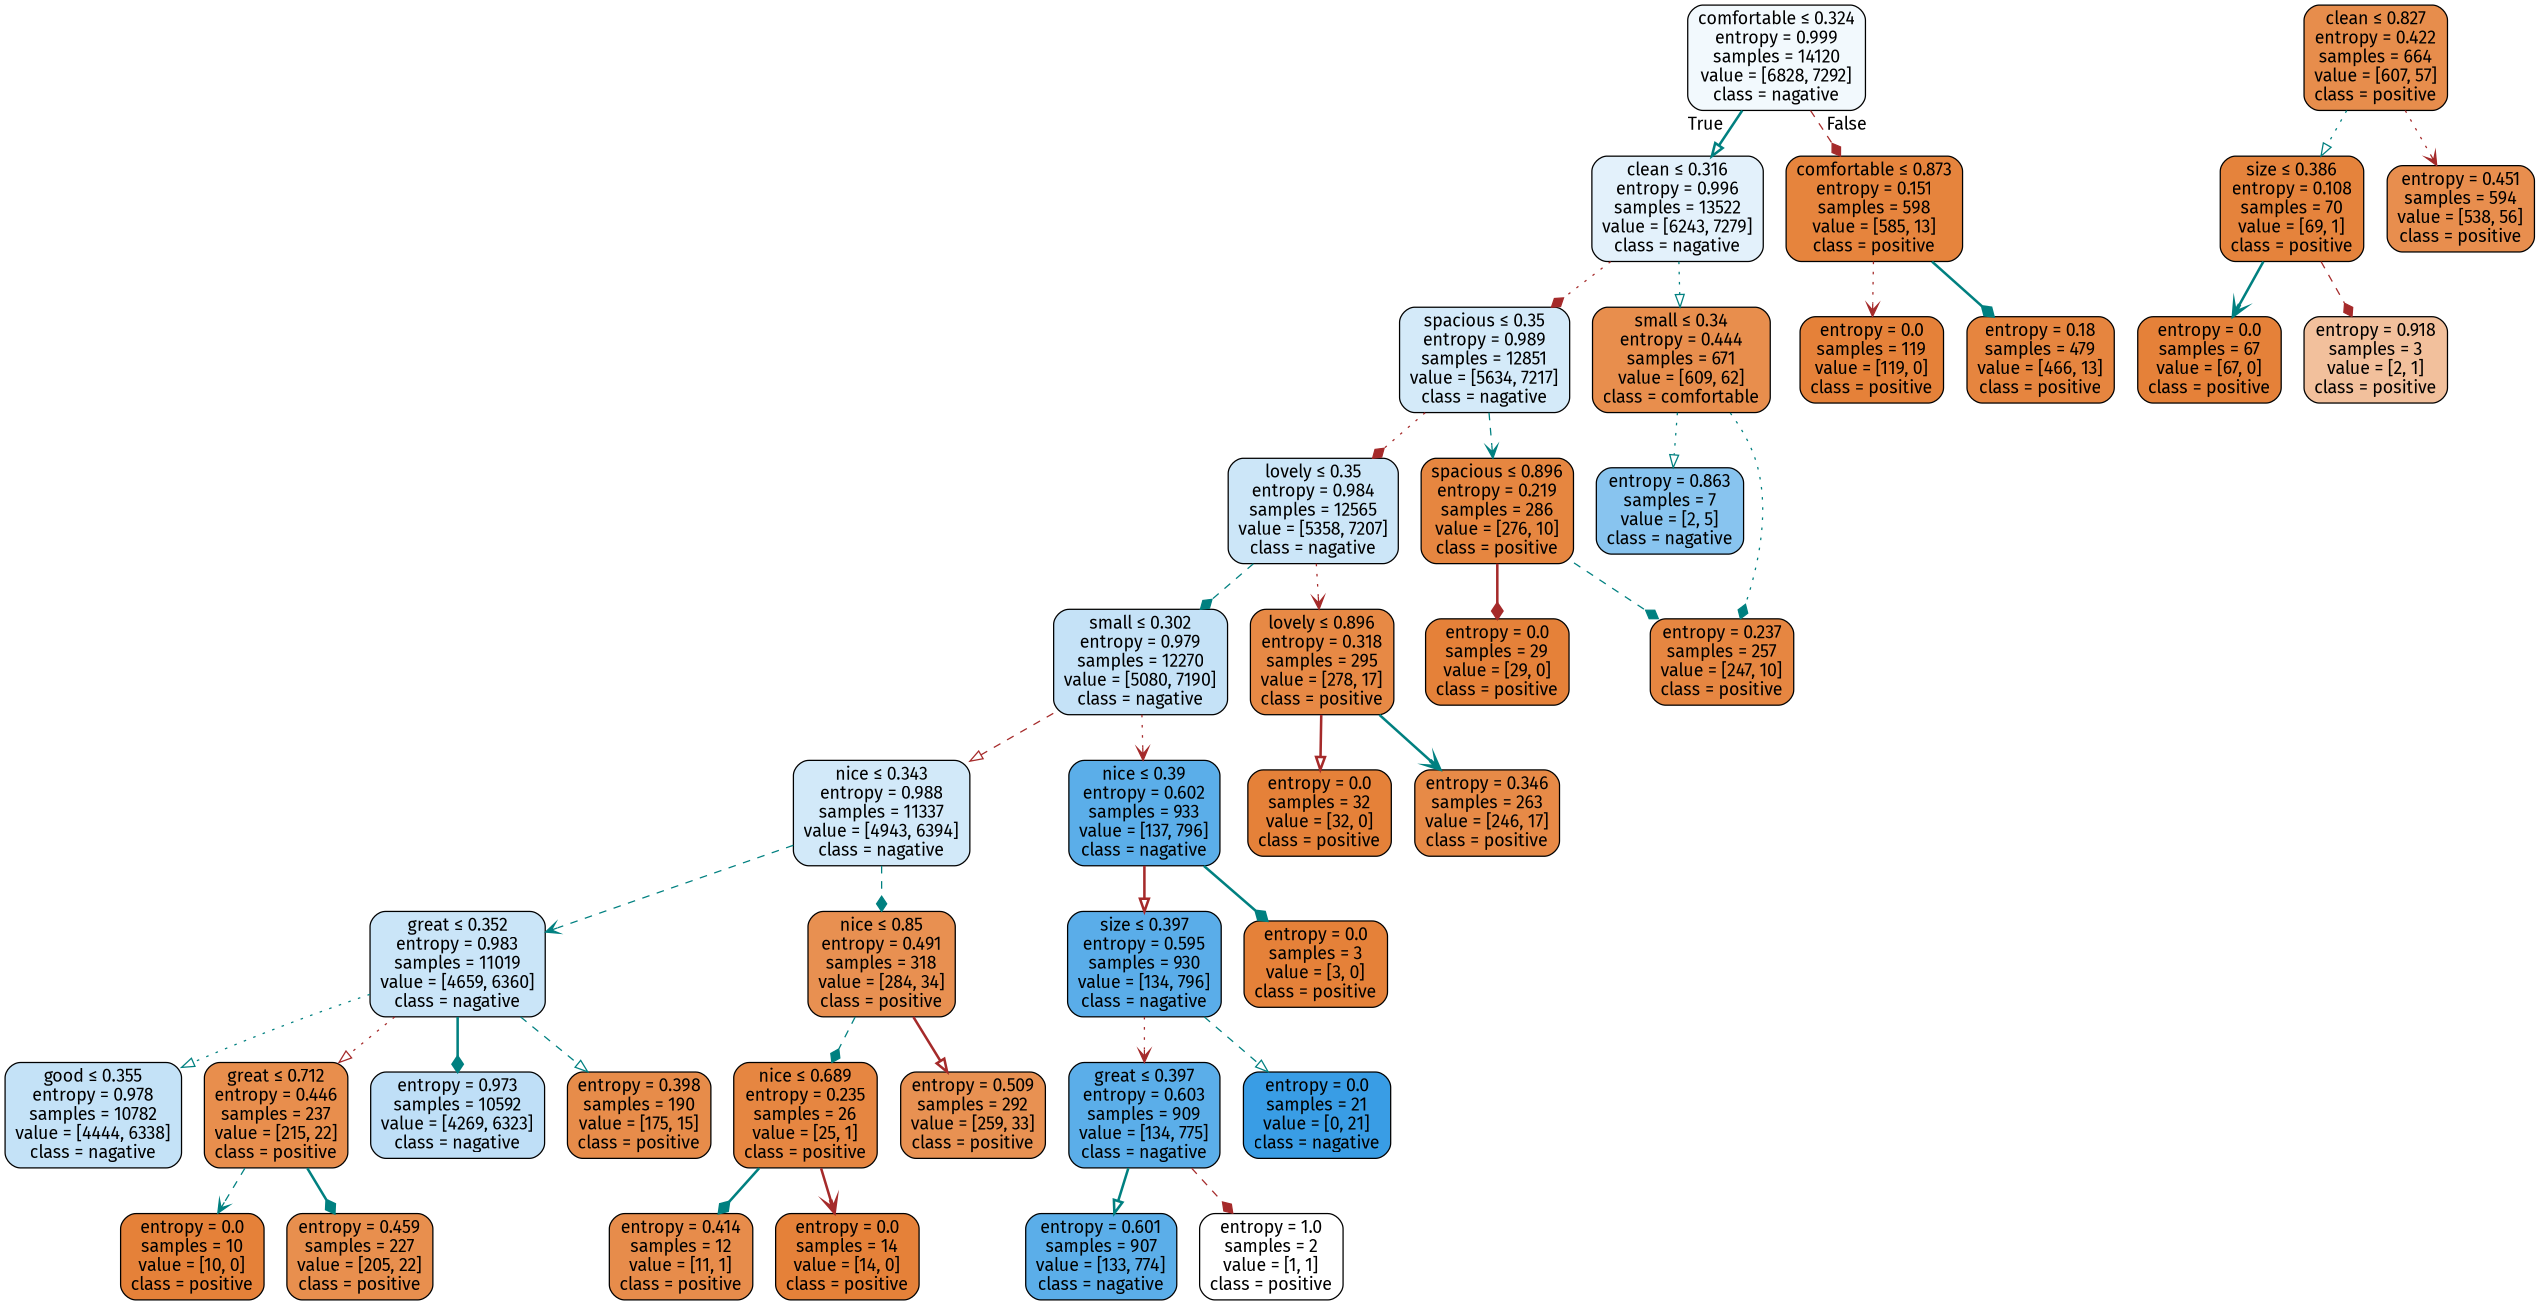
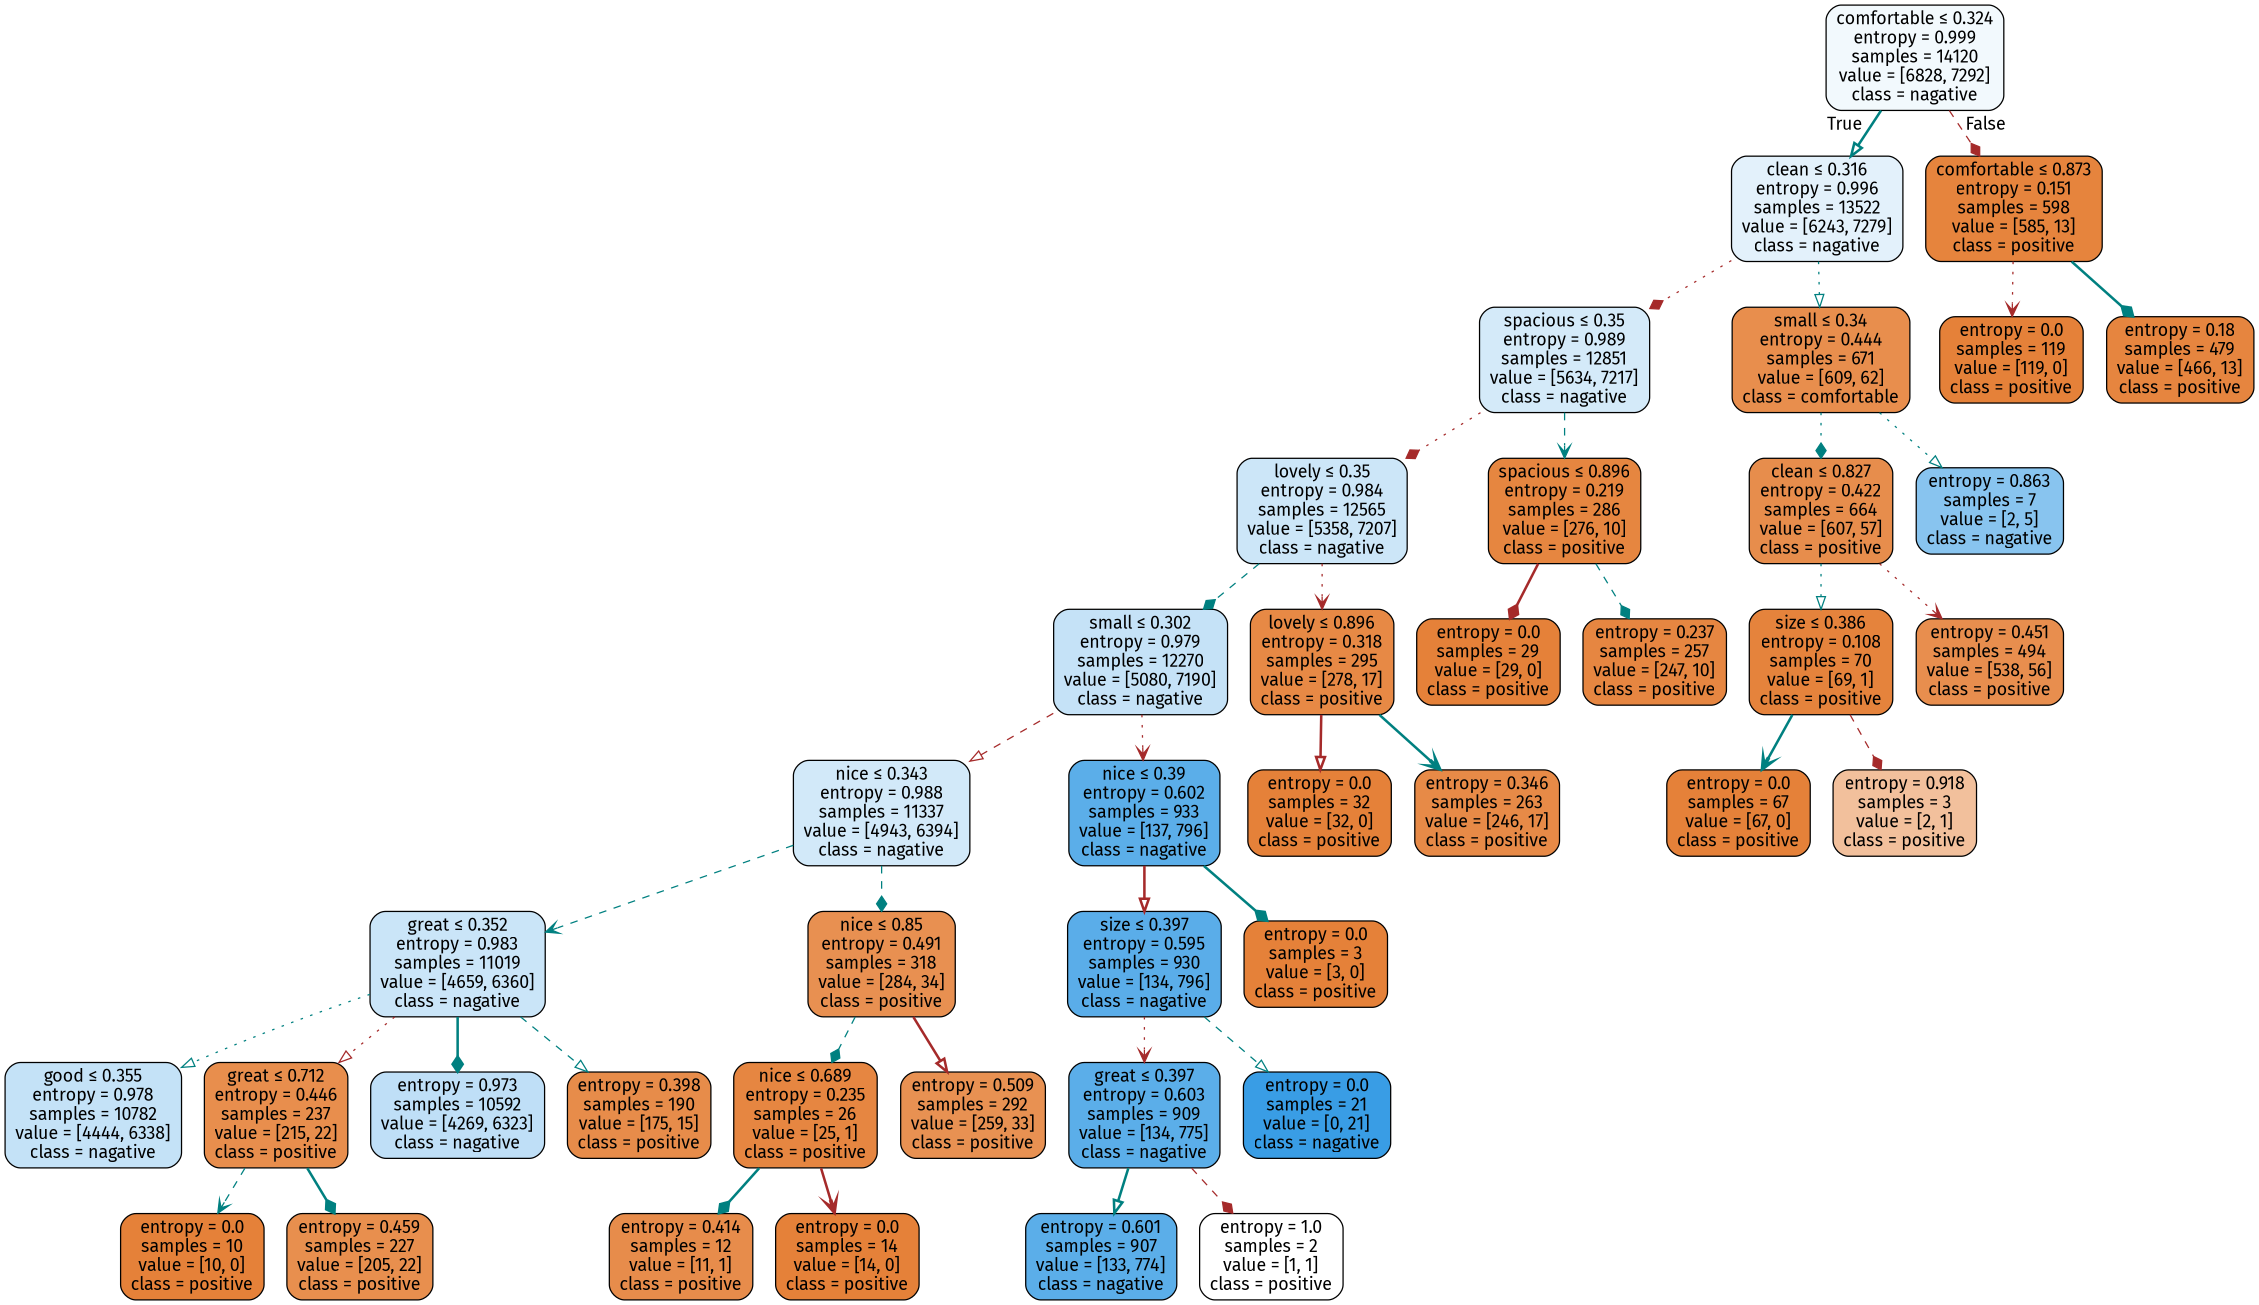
  digraph {
    fontname="Fira Sans"
    node [color=black fillcolor="#e58139" fontname="Fira Sans" shape=box style="filled, rounded"]
    edge [arrowhead=diamond color=teal fontname="Fira Sans" style=bold]
    n1 [fillcolor="#f2f9fd" label=<comfortable &le; 0.324<br/>entropy = 0.999<br/>samples = 14120<br/>value = [6828, 7292]<br/>class = nagative>]
    n2 [fillcolor="#e3f1fb" label=<clean &le; 0.316<br/>entropy = 0.996<br/>samples = 13522<br/>value = [6243, 7279]<br/>class = nagative>]
    n3 [fillcolor="#e6843d" label=<comfortable &le; 0.873<br/>entropy = 0.151<br/>samples = 598<br/>value = [585, 13]<br/>class = positive>]
    n4 [fillcolor="#d4eaf9" label=<spacious &le; 0.35<br/>entropy = 0.989<br/>samples = 12851<br/>value = [5634, 7217]<br/>class = nagative>]
    n5 [fillcolor="#e88e4d" label=<small &le; 0.34<br/>entropy = 0.444<br/>samples = 671<br/>value = [609, 62]<br/>class = comfortable>]
    n6 [label=<entropy = 0.0<br/>samples = 119<br/>value = [119, 0]<br/>class = positive>]
    n7 [fillcolor="#e6853f" label=<entropy = 0.18<br/>samples = 479<br/>value = [466, 13]<br/>class = positive>]
    n8 [fillcolor="#cce6f8" label=<lovely &le; 0.35<br/>entropy = 0.984<br/>samples = 12565<br/>value = [5358, 7207]<br/>class = nagative>]
    n9 [fillcolor="#e68640" label=<spacious &le; 0.896<br/>entropy = 0.219<br/>samples = 286<br/>value = [276, 10]<br/>class = positive>]
    n10 [fillcolor="#e78d4c" label=<clean &le; 0.827<br/>entropy = 0.422<br/>samples = 664<br/>value = [607, 57]<br/>class = positive>]
    n11 [fillcolor="#88c4ef" label=<entropy = 0.863<br/>samples = 7<br/>value = [2, 5]<br/>class = nagative>]
    n12 [fillcolor="#c5e2f7" label=<small &le; 0.302<br/>entropy = 0.979<br/>samples = 12270<br/>value = [5080, 7190]<br/>class = nagative>]
    n13 [fillcolor="#e78945" label=<lovely &le; 0.896<br/>entropy = 0.318<br/>samples = 295<br/>value = [278, 17]<br/>class = positive>]
    n14 [label=<entropy = 0.0<br/>samples = 29<br/>value = [29, 0]<br/>class = positive>]
    n15 [fillcolor="#e68641" label=<entropy = 0.237<br/>samples = 257<br/>value = [247, 10]<br/>class = positive>]
    n16 [fillcolor="#d2e9f9" label=<nice &le; 0.343<br/>entropy = 0.988<br/>samples = 11337<br/>value = [4943, 6394]<br/>class = nagative>]
    n17 [fillcolor="#5baee9" label=<nice &le; 0.39<br/>entropy = 0.602<br/>samples = 933<br/>value = [137, 796]<br/>class = nagative>]
    n18 [label=<entropy = 0.0<br/>samples = 32<br/>value = [32, 0]<br/>class = positive>]
    n19 [fillcolor="#e78a47" label=<entropy = 0.346<br/>samples = 263<br/>value = [246, 17]<br/>class = positive>]
    n20 [fillcolor="#cae5f8" label=<great &le; 0.352<br/>entropy = 0.983<br/>samples = 11019<br/>value = [4659, 6360]<br/>class = nagative>]
    n21 [fillcolor="#e89051" label=<nice &le; 0.85<br/>entropy = 0.491<br/>samples = 318<br/>value = [284, 34]<br/>class = positive>]
    n22 [fillcolor="#5aade9" label=<size &le; 0.397<br/>entropy = 0.595<br/>samples = 930<br/>value = [134, 796]<br/>class = nagative>]
    n23 [label=<entropy = 0.0<br/>samples = 3<br/>value = [3, 0]<br/>class = positive>]
    n24 [fillcolor="#c4e2f7" label=<good &le; 0.355<br/>entropy = 0.978<br/>samples = 10782<br/>value = [4444, 6338]<br/>class = nagative>]
    n25 [fillcolor="#e88e4d" label=<great &le; 0.712<br/>entropy = 0.446<br/>samples = 237<br/>value = [215, 22]<br/>class = positive>]
    n26 [fillcolor="#bfdff7" label=<entropy = 0.973<br/>samples = 10592<br/>value = [4269, 6323]<br/>class = nagative>]
    n27 [fillcolor="#e78c4a" label=<entropy = 0.398<br/>samples = 190<br/>value = [175, 15]<br/>class = positive>]
    n28 [fillcolor="#e68641" label=<nice &le; 0.689<br/>entropy = 0.235<br/>samples = 26<br/>value = [25, 1]<br/>class = positive>]
    n29 [fillcolor="#e89152" label=<entropy = 0.509<br/>samples = 292<br/>value = [259, 33]<br/>class = positive>]
    n30 [label=<entropy = 0.0<br/>samples = 10<br/>value = [10, 0]<br/>class = positive>]
    n31 [fillcolor="#e88f4e" label=<entropy = 0.459<br/>samples = 227<br/>value = [205, 22]<br/>class = positive>]
    n32 [fillcolor="#e78c4b" label=<entropy = 0.414<br/>samples = 12<br/>value = [11, 1]<br/>class = positive>]
    n33 [label=<entropy = 0.0<br/>samples = 14<br/>value = [14, 0]<br/>class = positive>]
    n34 [fillcolor="#5baee9" label=<great &le; 0.397<br/>entropy = 0.603<br/>samples = 909<br/>value = [134, 775]<br/>class = nagative>]
    n35 [fillcolor="#399de5" label=<entropy = 0.0<br/>samples = 21<br/>value = [0, 21]<br/>class = nagative>]
    n36 [fillcolor="#5baee9" label=<entropy = 0.601<br/>samples = 907<br/>value = [133, 774]<br/>class = nagative>]
    n37 [fillcolor="#ffffff" label=<entropy = 1.0<br/>samples = 2<br/>value = [1, 1]<br/>class = positive>]
    n38 [fillcolor="#e5833c" label=<size &le; 0.386<br/>entropy = 0.108<br/>samples = 70<br/>value = [69, 1]<br/>class = positive>]
-   n39 [fillcolor="#e88e4e" label=<entropy = 0.451<br/>samples = 594<br/>value = [538, 56]<br/>class = positive>]
+   n39 [fillcolor="#e88e4e" label=<entropy = 0.451<br/>samples = 494<br/>value = [538, 56]<br/>class = positive>]
    n40 [label=<entropy = 0.0<br/>samples = 67<br/>value = [67, 0]<br/>class = positive>]
    n41 [fillcolor="#f2c09c" label=<entropy = 0.918<br/>samples = 3<br/>value = [2, 1]<br/>class = positive>]
    n1 -> n2 [arrowhead=onormal headlabel=True labelangle=45 labeldistance=2.5]
    n1 -> n3 [color=brown headlabel=False labelangle=-45 labeldistance=2.5 style=dashed]
    n2 -> n4 [color=brown style=dotted]
    n2 -> n5 [arrowhead=onormal style=dotted]
    n3 -> n6 [arrowhead=vee color=brown style=dotted]
    n3 -> n7
    n4 -> n8 [color=brown style=dotted]
    n4 -> n9 [arrowhead=vee style=dashed]
-   n5 -> n15 [style=dotted]
+   n5 -> n10 [style=dotted]
    n5 -> n11 [arrowhead=onormal style=dotted]
    n8 -> n12 [style=dashed]
    n8 -> n13 [arrowhead=vee color=brown style=dotted]
    n9 -> n14 [color=brown]
    n9 -> n15 [style=dashed]
    n10 -> n38 [arrowhead=onormal style=dotted]
    n10 -> n39 [arrowhead=vee color=brown style=dotted]
    n12 -> n16 [arrowhead=onormal color=brown style=dashed]
    n12 -> n17 [arrowhead=vee color=brown style=dotted]
    n13 -> n18 [arrowhead=onormal color=brown]
    n13 -> n19 [arrowhead=vee]
    n16 -> n20 [arrowhead=vee style=dashed]
    n16 -> n21 [style=dashed]
    n17 -> n22 [arrowhead=onormal color=brown]
    n17 -> n23
    n20 -> n24 [arrowhead=onormal style=dotted]
    n20 -> n25 [arrowhead=onormal color=brown style=dotted]
    n20 -> n26
    n20 -> n27 [arrowhead=onormal style=dashed]
    n21 -> n28 [style=dashed]
    n21 -> n29 [arrowhead=onormal color=brown]
    n22 -> n34 [arrowhead=vee color=brown style=dotted]
    n22 -> n35 [arrowhead=onormal style=dashed]
    n25 -> n30 [arrowhead=vee style=dashed]
    n25 -> n31
    n28 -> n32
    n28 -> n33 [arrowhead=vee color=brown]
    n34 -> n36 [arrowhead=onormal]
    n34 -> n37 [color=brown style=dashed]
    n38 -> n40 [arrowhead=vee]
    n38 -> n41 [color=brown style=dashed]
  }
